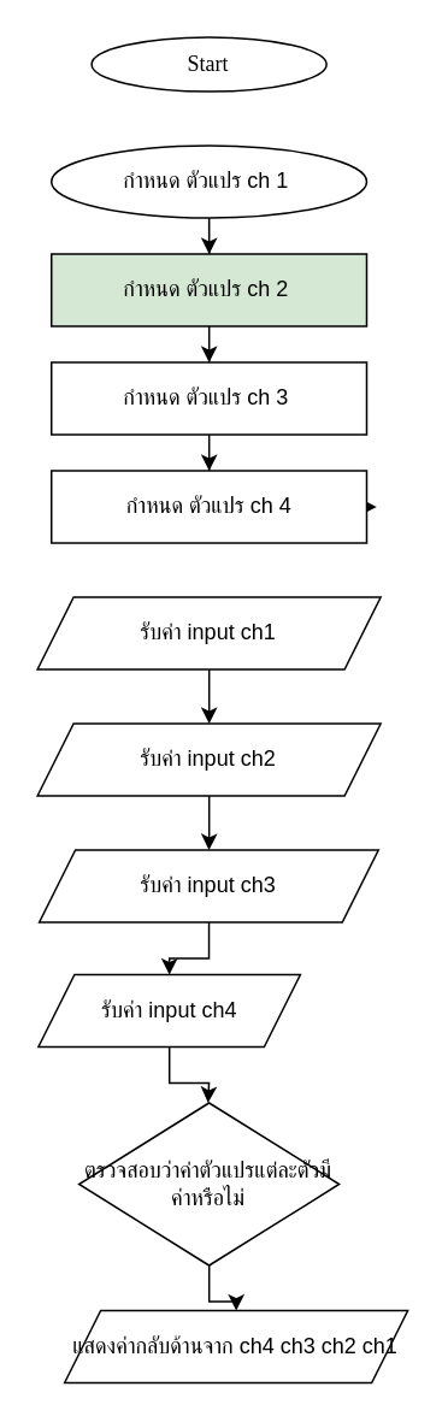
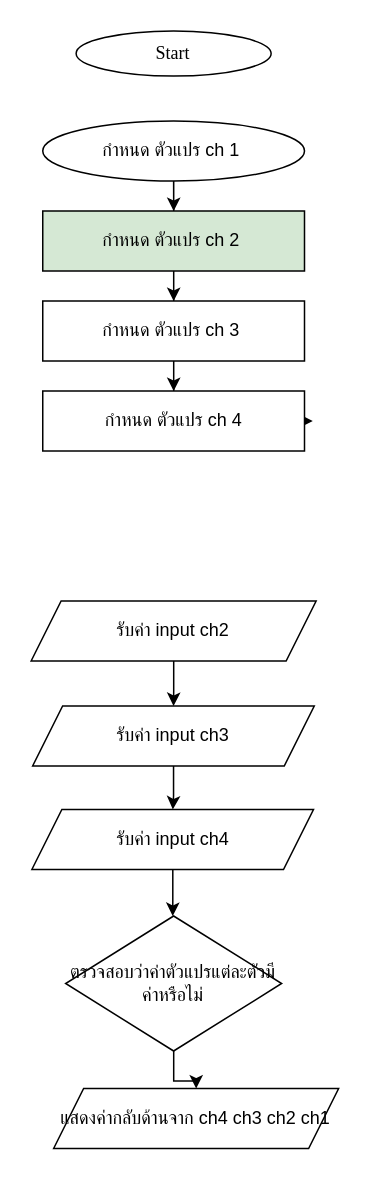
  <mxCell id="0" />
  <mxCell id="1" parent="0" />
  <mxCell id="2" value="&lt;font data-font-src=&quot;https://fonts.googleapis.com/css?family=Sarabun&quot; face=&quot;Sarabun&quot;&gt;Start&lt;/font&gt;" style="ellipse;whiteSpace=wrap;html=1;" vertex="1" parent="1"><mxGeometry x="50.25" y="20" width="130" height="30" as="geometry" /></mxCell>
- <mxCell id="3" value="" style="edgeStyle=orthogonalEdgeStyle;rounded=0;orthogonalLoop=1;jettySize=auto;html=1;" edge="1" parent="1" source="4" target="14"><mxGeometry relative="1" as="geometry" /></mxCell>
- <mxCell id="4" value="รับค่า input ch1" style="shape=parallelogram;perimeter=parallelogramPerimeter;whiteSpace=wrap;html=1;fixedSize=1;" vertex="1" parent="1"><mxGeometry x="20.25" y="330" width="190" height="40" as="geometry" /></mxCell>
  <mxCell id="5" value="" style="edgeStyle=orthogonalEdgeStyle;rounded=0;orthogonalLoop=1;jettySize=auto;html=1;" edge="1" parent="1" source="6" target="8"><mxGeometry relative="1" as="geometry" /></mxCell>
  <mxCell id="6" value="กำหนด ตัวแปร ch 1&amp;nbsp;" style="ellipse;whiteSpace=wrap;html=1;" vertex="1" parent="1"><mxGeometry x="28" y="80" width="174.5" height="40" as="geometry" /></mxCell>
  <mxCell id="7" value="" style="edgeStyle=orthogonalEdgeStyle;rounded=0;orthogonalLoop=1;jettySize=auto;html=1;" edge="1" parent="1" source="8" target="10"><mxGeometry relative="1" as="geometry" /></mxCell>
  <mxCell id="8" value="กำหนด ตัวแปร ch 2&amp;nbsp;" style="rounded=0;whiteSpace=wrap;html=1;fillColor=#d5e8d4;" vertex="1" parent="1"><mxGeometry x="28" y="140" width="174.5" height="40" as="geometry" /></mxCell>
  <mxCell id="9" value="" style="edgeStyle=orthogonalEdgeStyle;rounded=0;orthogonalLoop=1;jettySize=auto;html=1;" edge="1" parent="1" source="10" target="12"><mxGeometry relative="1" as="geometry" /></mxCell>
  <mxCell id="10" value="กำหนด ตัวแปร ch 3&amp;nbsp;" style="rounded=0;whiteSpace=wrap;html=1;" vertex="1" parent="1"><mxGeometry x="28" y="200" width="174.5" height="40" as="geometry" /></mxCell>
  <mxCell id="11" style="edgeStyle=orthogonalEdgeStyle;rounded=0;orthogonalLoop=1;jettySize=auto;html=1;exitX=1;exitY=0.5;exitDx=0;exitDy=0;" edge="1" parent="1" source="12"><mxGeometry relative="1" as="geometry"><mxPoint x="208" y="279.857" as="targetPoint" /></mxGeometry></mxCell>
  <mxCell id="12" value="กำหนด ตัวแปร ch 4" style="rounded=0;whiteSpace=wrap;html=1;" vertex="1" parent="1"><mxGeometry x="28" y="260" width="174.5" height="40" as="geometry" /></mxCell>
  <mxCell id="13" value="" style="edgeStyle=orthogonalEdgeStyle;rounded=0;orthogonalLoop=1;jettySize=auto;html=1;" edge="1" parent="1" source="14" target="16"><mxGeometry relative="1" as="geometry" /></mxCell>
  <mxCell id="14" value="รับค่า input ch2" style="shape=parallelogram;perimeter=parallelogramPerimeter;whiteSpace=wrap;html=1;fixedSize=1;" vertex="1" parent="1"><mxGeometry x="20.25" y="400" width="190" height="40" as="geometry" /></mxCell>
  <mxCell id="15" value="" style="edgeStyle=orthogonalEdgeStyle;rounded=0;orthogonalLoop=1;jettySize=auto;html=1;" edge="1" parent="1" source="16" target="18"><mxGeometry relative="1" as="geometry" /></mxCell>
  <mxCell id="16" value="รับค่า input ch3" style="shape=parallelogram;perimeter=parallelogramPerimeter;whiteSpace=wrap;html=1;fixedSize=1;" vertex="1" parent="1"><mxGeometry x="21.25" y="470" width="187.75" height="40" as="geometry" /></mxCell>
  <mxCell id="17" value="" style="edgeStyle=orthogonalEdgeStyle;rounded=0;orthogonalLoop=1;jettySize=auto;html=1;" edge="1" parent="1" source="18"><mxGeometry relative="1" as="geometry"><mxPoint x="114.657" y="610" as="targetPoint" /></mxGeometry></mxCell>
- <mxCell id="18" value="รับค่า input ch4" style="shape=parallelogram;perimeter=parallelogramPerimeter;whiteSpace=wrap;html=1;fixedSize=1;" vertex="1" parent="1"><mxGeometry x="20.75" y="539" width="145" height="40" as="geometry" /></mxCell>
+ <mxCell id="18" value="รับค่า input ch4" style="shape=parallelogram;perimeter=parallelogramPerimeter;whiteSpace=wrap;html=1;fixedSize=1;" vertex="1" parent="1"><mxGeometry x="20.75" y="539" width="187.75" height="40" as="geometry" /></mxCell>
  <mxCell id="19" value="" style="edgeStyle=orthogonalEdgeStyle;rounded=0;orthogonalLoop=1;jettySize=auto;html=1;" edge="1" parent="1" source="20" target="21"><mxGeometry relative="1" as="geometry" /></mxCell>
  <mxCell id="20" value="ตรวจสอบว่าค่าตัวแปรแต่ละตัวมีค่าหรือไม่" style="rhombus;whiteSpace=wrap;html=1;" vertex="1" parent="1"><mxGeometry x="43.25" y="610" width="144" height="90" as="geometry" /></mxCell>
  <mxCell id="21" value="แสดงค่ากลับด้านจาก ch4 ch3 ch2 ch1" style="shape=parallelogram;perimeter=parallelogramPerimeter;whiteSpace=wrap;html=1;fixedSize=1;" vertex="1" parent="1"><mxGeometry x="35.25" y="725" width="190" height="40" as="geometry" /></mxCell>
